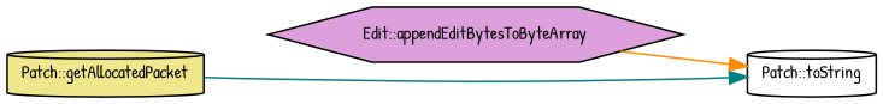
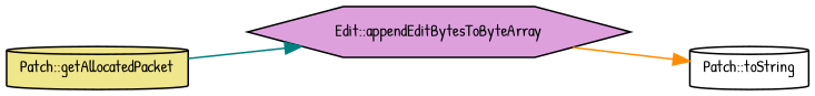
  digraph {
    fontname="Patrick Hand"
    rankdir=LR
    node [color=black fontname="Patrick Hand" fontsize=10 shape=cylinder style=filled]
    edge [fontname="Patrick Hand" fontsize=10 labelfontname="FreeSans.ttf" labelfontsize=10 style=solid]
    n1 [fillcolor=khaki fontcolor=black height=0.2 label="Patch::getAllocatedPacket" width=0.4]
    n2 [fillcolor=plum height=0.2 label="Edit::appendEditBytesToByteArray" shape=hexagon width=0.4]
    n3 [fillcolor=white height=0.2 label="Patch::toString" width=0.4]
-   n1 -> n3 [color=teal]
+   n1 -> n2 [color=teal]
    n2 -> n3 [color=darkorange]
  }
